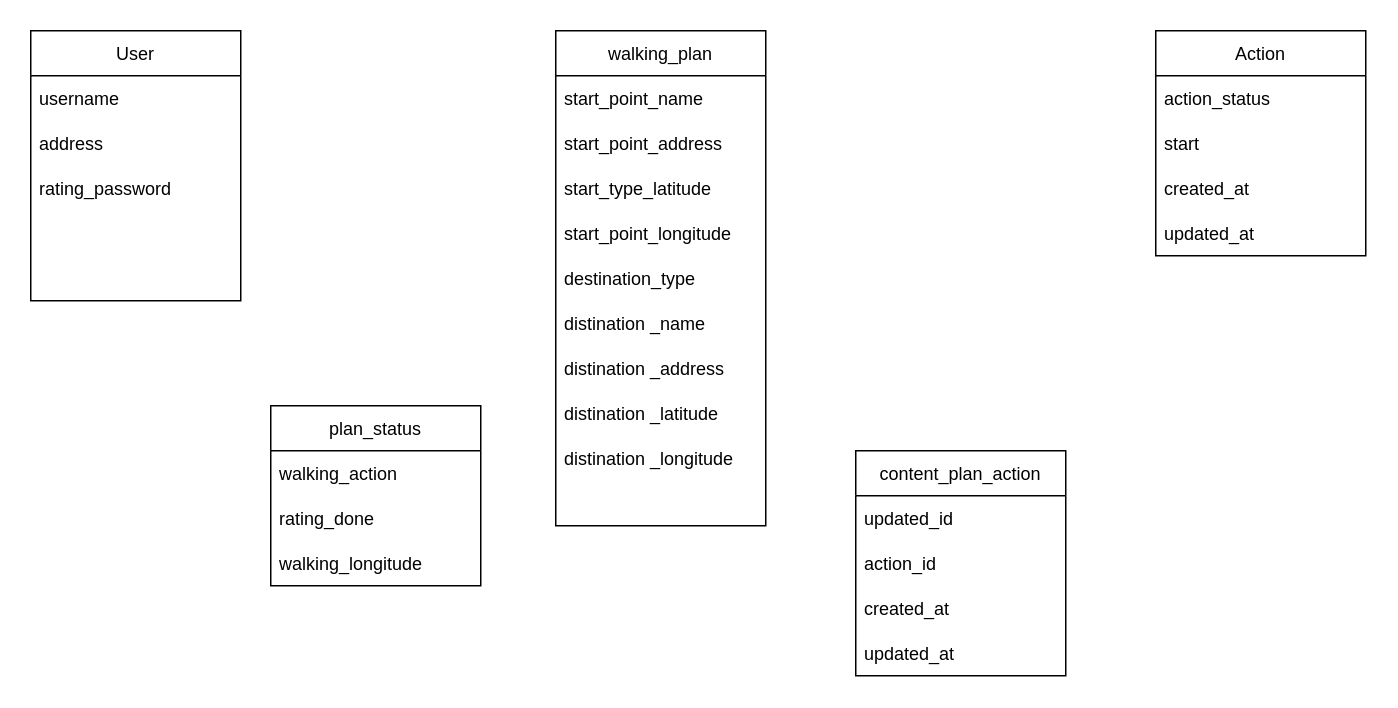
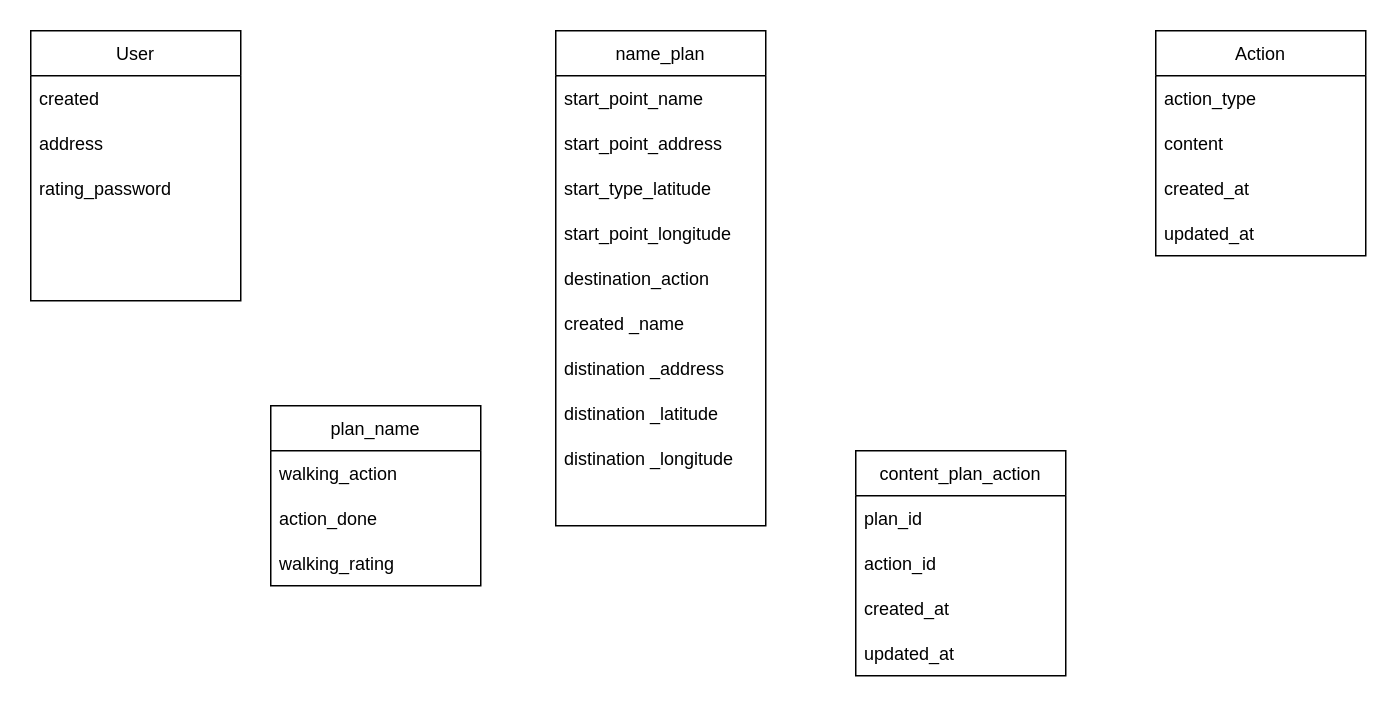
  <mxCell id="0" />
  <mxCell id="1" parent="0" />
  <mxCell id="2" value="User" style="swimlane;fontStyle=0;childLayout=stackLayout;horizontal=1;startSize=30;horizontalStack=0;resizeParent=1;resizeParentMax=0;resizeLast=0;collapsible=1;marginBottom=0;" vertex="1" parent="1"><mxGeometry x="20" y="20" width="140" height="180" as="geometry" /></mxCell>
- <mxCell id="3" value="username" style="text;strokeColor=none;fillColor=none;align=left;verticalAlign=middle;spacingLeft=4;spacingRight=4;overflow=hidden;points=[[0,0.5],[1,0.5]];portConstraint=eastwest;rotatable=0;" vertex="1" parent="2"><mxGeometry y="30" width="140" height="30" as="geometry" /></mxCell>
+ <mxCell id="3" value="created" style="text;strokeColor=none;fillColor=none;align=left;verticalAlign=middle;spacingLeft=4;spacingRight=4;overflow=hidden;points=[[0,0.5],[1,0.5]];portConstraint=eastwest;rotatable=0;" vertex="1" parent="2"><mxGeometry y="30" width="140" height="30" as="geometry" /></mxCell>
  <mxCell id="4" value="address" style="text;strokeColor=none;fillColor=none;align=left;verticalAlign=middle;spacingLeft=4;spacingRight=4;overflow=hidden;points=[[0,0.5],[1,0.5]];portConstraint=eastwest;rotatable=0;" vertex="1" parent="2"><mxGeometry y="60" width="140" height="30" as="geometry" /></mxCell>
  <mxCell id="5" value="rating_password" style="text;strokeColor=none;fillColor=none;align=left;verticalAlign=middle;spacingLeft=4;spacingRight=4;overflow=hidden;points=[[0,0.5],[1,0.5]];portConstraint=eastwest;rotatable=0;" vertex="1" parent="2"><mxGeometry y="90" width="140" height="30" as="geometry" /></mxCell>
  <mxCell id="6" style="text;strokeColor=none;fillColor=none;align=left;verticalAlign=middle;spacingLeft=4;spacingRight=4;overflow=hidden;points=[[0,0.5],[1,0.5]];portConstraint=eastwest;rotatable=0;" vertex="1" parent="2"><mxGeometry y="120" width="140" height="30" as="geometry" /></mxCell>
  <mxCell id="7" style="text;strokeColor=none;fillColor=none;align=left;verticalAlign=middle;spacingLeft=4;spacingRight=4;overflow=hidden;points=[[0,0.5],[1,0.5]];portConstraint=eastwest;rotatable=0;" vertex="1" parent="2"><mxGeometry y="150" width="140" height="30" as="geometry" /></mxCell>
- <mxCell id="8" value="walking_plan" style="swimlane;fontStyle=0;childLayout=stackLayout;horizontal=1;startSize=30;horizontalStack=0;resizeParent=1;resizeParentMax=0;resizeLast=0;collapsible=1;marginBottom=0;" vertex="1" parent="1"><mxGeometry x="370" y="20" width="140" height="330" as="geometry" /></mxCell>
+ <mxCell id="8" value="name_plan" style="swimlane;fontStyle=0;childLayout=stackLayout;horizontal=1;startSize=30;horizontalStack=0;resizeParent=1;resizeParentMax=0;resizeLast=0;collapsible=1;marginBottom=0;" vertex="1" parent="1"><mxGeometry x="370" y="20" width="140" height="330" as="geometry" /></mxCell>
  <mxCell id="9" value="start_point_name" style="text;strokeColor=none;fillColor=none;align=left;verticalAlign=middle;spacingLeft=4;spacingRight=4;overflow=hidden;points=[[0,0.5],[1,0.5]];portConstraint=eastwest;rotatable=0;" vertex="1" parent="8"><mxGeometry y="30" width="140" height="30" as="geometry" /></mxCell>
  <mxCell id="10" value="start_point_address" style="text;strokeColor=none;fillColor=none;align=left;verticalAlign=middle;spacingLeft=4;spacingRight=4;overflow=hidden;points=[[0,0.5],[1,0.5]];portConstraint=eastwest;rotatable=0;" vertex="1" parent="8"><mxGeometry y="60" width="140" height="30" as="geometry" /></mxCell>
  <mxCell id="11" value="start_type_latitude" style="text;strokeColor=none;fillColor=none;align=left;verticalAlign=middle;spacingLeft=4;spacingRight=4;overflow=hidden;points=[[0,0.5],[1,0.5]];portConstraint=eastwest;rotatable=0;" vertex="1" parent="8"><mxGeometry y="90" width="140" height="30" as="geometry" /></mxCell>
  <mxCell id="12" value="start_point_longitude" style="text;strokeColor=none;fillColor=none;align=left;verticalAlign=middle;spacingLeft=4;spacingRight=4;overflow=hidden;points=[[0,0.5],[1,0.5]];portConstraint=eastwest;rotatable=0;" vertex="1" parent="8"><mxGeometry y="120" width="140" height="30" as="geometry" /></mxCell>
- <mxCell id="13" value="destination_type" style="text;strokeColor=none;fillColor=none;align=left;verticalAlign=middle;spacingLeft=4;spacingRight=4;overflow=hidden;points=[[0,0.5],[1,0.5]];portConstraint=eastwest;rotatable=0;" vertex="1" parent="8"><mxGeometry y="150" width="140" height="30" as="geometry" /></mxCell>
- <mxCell id="14" value="distination _name" style="text;strokeColor=none;fillColor=none;align=left;verticalAlign=middle;spacingLeft=4;spacingRight=4;overflow=hidden;points=[[0,0.5],[1,0.5]];portConstraint=eastwest;rotatable=0;" vertex="1" parent="8"><mxGeometry y="180" width="140" height="30" as="geometry" /></mxCell>
+ <mxCell id="13" value="destination_action" style="text;strokeColor=none;fillColor=none;align=left;verticalAlign=middle;spacingLeft=4;spacingRight=4;overflow=hidden;points=[[0,0.5],[1,0.5]];portConstraint=eastwest;rotatable=0;" vertex="1" parent="8"><mxGeometry y="150" width="140" height="30" as="geometry" /></mxCell>
+ <mxCell id="14" value="created _name" style="text;strokeColor=none;fillColor=none;align=left;verticalAlign=middle;spacingLeft=4;spacingRight=4;overflow=hidden;points=[[0,0.5],[1,0.5]];portConstraint=eastwest;rotatable=0;" vertex="1" parent="8"><mxGeometry y="180" width="140" height="30" as="geometry" /></mxCell>
  <mxCell id="15" value="distination _address" style="text;strokeColor=none;fillColor=none;align=left;verticalAlign=middle;spacingLeft=4;spacingRight=4;overflow=hidden;points=[[0,0.5],[1,0.5]];portConstraint=eastwest;rotatable=0;" vertex="1" parent="8"><mxGeometry y="210" width="140" height="30" as="geometry" /></mxCell>
  <mxCell id="16" value="distination _latitude" style="text;strokeColor=none;fillColor=none;align=left;verticalAlign=middle;spacingLeft=4;spacingRight=4;overflow=hidden;points=[[0,0.5],[1,0.5]];portConstraint=eastwest;rotatable=0;" vertex="1" parent="8"><mxGeometry y="240" width="140" height="30" as="geometry" /></mxCell>
  <mxCell id="17" value="distination _longitude" style="text;strokeColor=none;fillColor=none;align=left;verticalAlign=middle;spacingLeft=4;spacingRight=4;overflow=hidden;points=[[0,0.5],[1,0.5]];portConstraint=eastwest;rotatable=0;" vertex="1" parent="8"><mxGeometry y="270" width="140" height="30" as="geometry" /></mxCell>
  <mxCell id="18" style="text;strokeColor=none;fillColor=none;align=left;verticalAlign=middle;spacingLeft=4;spacingRight=4;overflow=hidden;points=[[0,0.5],[1,0.5]];portConstraint=eastwest;rotatable=0;" vertex="1" parent="8"><mxGeometry y="300" width="140" height="30" as="geometry" /></mxCell>
  <mxCell id="19" value="Action" style="swimlane;fontStyle=0;childLayout=stackLayout;horizontal=1;startSize=30;horizontalStack=0;resizeParent=1;resizeParentMax=0;resizeLast=0;collapsible=1;marginBottom=0;" vertex="1" parent="1"><mxGeometry x="770" y="20" width="140" height="150" as="geometry" /></mxCell>
- <mxCell id="20" value="action_status" style="text;strokeColor=none;fillColor=none;align=left;verticalAlign=middle;spacingLeft=4;spacingRight=4;overflow=hidden;points=[[0,0.5],[1,0.5]];portConstraint=eastwest;rotatable=0;" vertex="1" parent="19"><mxGeometry y="30" width="140" height="30" as="geometry" /></mxCell>
- <mxCell id="21" value="start" style="text;strokeColor=none;fillColor=none;align=left;verticalAlign=middle;spacingLeft=4;spacingRight=4;overflow=hidden;points=[[0,0.5],[1,0.5]];portConstraint=eastwest;rotatable=0;" vertex="1" parent="19"><mxGeometry y="60" width="140" height="30" as="geometry" /></mxCell>
+ <mxCell id="20" value="action_type" style="text;strokeColor=none;fillColor=none;align=left;verticalAlign=middle;spacingLeft=4;spacingRight=4;overflow=hidden;points=[[0,0.5],[1,0.5]];portConstraint=eastwest;rotatable=0;" vertex="1" parent="19"><mxGeometry y="30" width="140" height="30" as="geometry" /></mxCell>
+ <mxCell id="21" value="content" style="text;strokeColor=none;fillColor=none;align=left;verticalAlign=middle;spacingLeft=4;spacingRight=4;overflow=hidden;points=[[0,0.5],[1,0.5]];portConstraint=eastwest;rotatable=0;" vertex="1" parent="19"><mxGeometry y="60" width="140" height="30" as="geometry" /></mxCell>
  <mxCell id="22" value="created_at" style="text;strokeColor=none;fillColor=none;align=left;verticalAlign=middle;spacingLeft=4;spacingRight=4;overflow=hidden;points=[[0,0.5],[1,0.5]];portConstraint=eastwest;rotatable=0;" vertex="1" parent="19"><mxGeometry y="90" width="140" height="30" as="geometry" /></mxCell>
  <mxCell id="23" value="updated_at" style="text;strokeColor=none;fillColor=none;align=left;verticalAlign=middle;spacingLeft=4;spacingRight=4;overflow=hidden;points=[[0,0.5],[1,0.5]];portConstraint=eastwest;rotatable=0;" vertex="1" parent="19"><mxGeometry y="120" width="140" height="30" as="geometry" /></mxCell>
  <mxCell id="24" value="content_plan_action" style="swimlane;fontStyle=0;childLayout=stackLayout;horizontal=1;startSize=30;horizontalStack=0;resizeParent=1;resizeParentMax=0;resizeLast=0;collapsible=1;marginBottom=0;" vertex="1" parent="1"><mxGeometry x="570" y="300" width="140" height="150" as="geometry" /></mxCell>
- <mxCell id="25" value="updated_id" style="text;strokeColor=none;fillColor=none;align=left;verticalAlign=middle;spacingLeft=4;spacingRight=4;overflow=hidden;points=[[0,0.5],[1,0.5]];portConstraint=eastwest;rotatable=0;" vertex="1" parent="24"><mxGeometry y="30" width="140" height="30" as="geometry" /></mxCell>
+ <mxCell id="25" value="plan_id" style="text;strokeColor=none;fillColor=none;align=left;verticalAlign=middle;spacingLeft=4;spacingRight=4;overflow=hidden;points=[[0,0.5],[1,0.5]];portConstraint=eastwest;rotatable=0;" vertex="1" parent="24"><mxGeometry y="30" width="140" height="30" as="geometry" /></mxCell>
  <mxCell id="26" value="action_id" style="text;strokeColor=none;fillColor=none;align=left;verticalAlign=middle;spacingLeft=4;spacingRight=4;overflow=hidden;points=[[0,0.5],[1,0.5]];portConstraint=eastwest;rotatable=0;" vertex="1" parent="24"><mxGeometry y="60" width="140" height="30" as="geometry" /></mxCell>
  <mxCell id="27" value="created_at" style="text;strokeColor=none;fillColor=none;align=left;verticalAlign=middle;spacingLeft=4;spacingRight=4;overflow=hidden;points=[[0,0.5],[1,0.5]];portConstraint=eastwest;rotatable=0;" vertex="1" parent="24"><mxGeometry y="90" width="140" height="30" as="geometry" /></mxCell>
  <mxCell id="28" value="updated_at" style="text;strokeColor=none;fillColor=none;align=left;verticalAlign=middle;spacingLeft=4;spacingRight=4;overflow=hidden;points=[[0,0.5],[1,0.5]];portConstraint=eastwest;rotatable=0;" vertex="1" parent="24"><mxGeometry y="120" width="140" height="30" as="geometry" /></mxCell>
- <mxCell id="29" value="plan_status" style="swimlane;fontStyle=0;childLayout=stackLayout;horizontal=1;startSize=30;horizontalStack=0;resizeParent=1;resizeParentMax=0;resizeLast=0;collapsible=1;marginBottom=0;" vertex="1" parent="1"><mxGeometry x="180" y="270" width="140" height="120" as="geometry" /></mxCell>
+ <mxCell id="29" value="plan_name" style="swimlane;fontStyle=0;childLayout=stackLayout;horizontal=1;startSize=30;horizontalStack=0;resizeParent=1;resizeParentMax=0;resizeLast=0;collapsible=1;marginBottom=0;" vertex="1" parent="1"><mxGeometry x="180" y="270" width="140" height="120" as="geometry" /></mxCell>
  <mxCell id="30" value="walking_action" style="text;strokeColor=none;fillColor=none;align=left;verticalAlign=middle;spacingLeft=4;spacingRight=4;overflow=hidden;points=[[0,0.5],[1,0.5]];portConstraint=eastwest;rotatable=0;" vertex="1" parent="29"><mxGeometry y="30" width="140" height="30" as="geometry" /></mxCell>
- <mxCell id="31" value="rating_done" style="text;strokeColor=none;fillColor=none;align=left;verticalAlign=middle;spacingLeft=4;spacingRight=4;overflow=hidden;points=[[0,0.5],[1,0.5]];portConstraint=eastwest;rotatable=0;" vertex="1" parent="29"><mxGeometry y="60" width="140" height="30" as="geometry" /></mxCell>
- <mxCell id="32" value="walking_longitude" style="text;strokeColor=none;fillColor=none;align=left;verticalAlign=middle;spacingLeft=4;spacingRight=4;overflow=hidden;points=[[0,0.5],[1,0.5]];portConstraint=eastwest;rotatable=0;" vertex="1" parent="29"><mxGeometry y="90" width="140" height="30" as="geometry" /></mxCell>
+ <mxCell id="31" value="action_done" style="text;strokeColor=none;fillColor=none;align=left;verticalAlign=middle;spacingLeft=4;spacingRight=4;overflow=hidden;points=[[0,0.5],[1,0.5]];portConstraint=eastwest;rotatable=0;" vertex="1" parent="29"><mxGeometry y="60" width="140" height="30" as="geometry" /></mxCell>
+ <mxCell id="32" value="walking_rating" style="text;strokeColor=none;fillColor=none;align=left;verticalAlign=middle;spacingLeft=4;spacingRight=4;overflow=hidden;points=[[0,0.5],[1,0.5]];portConstraint=eastwest;rotatable=0;" vertex="1" parent="29"><mxGeometry y="90" width="140" height="30" as="geometry" /></mxCell>
